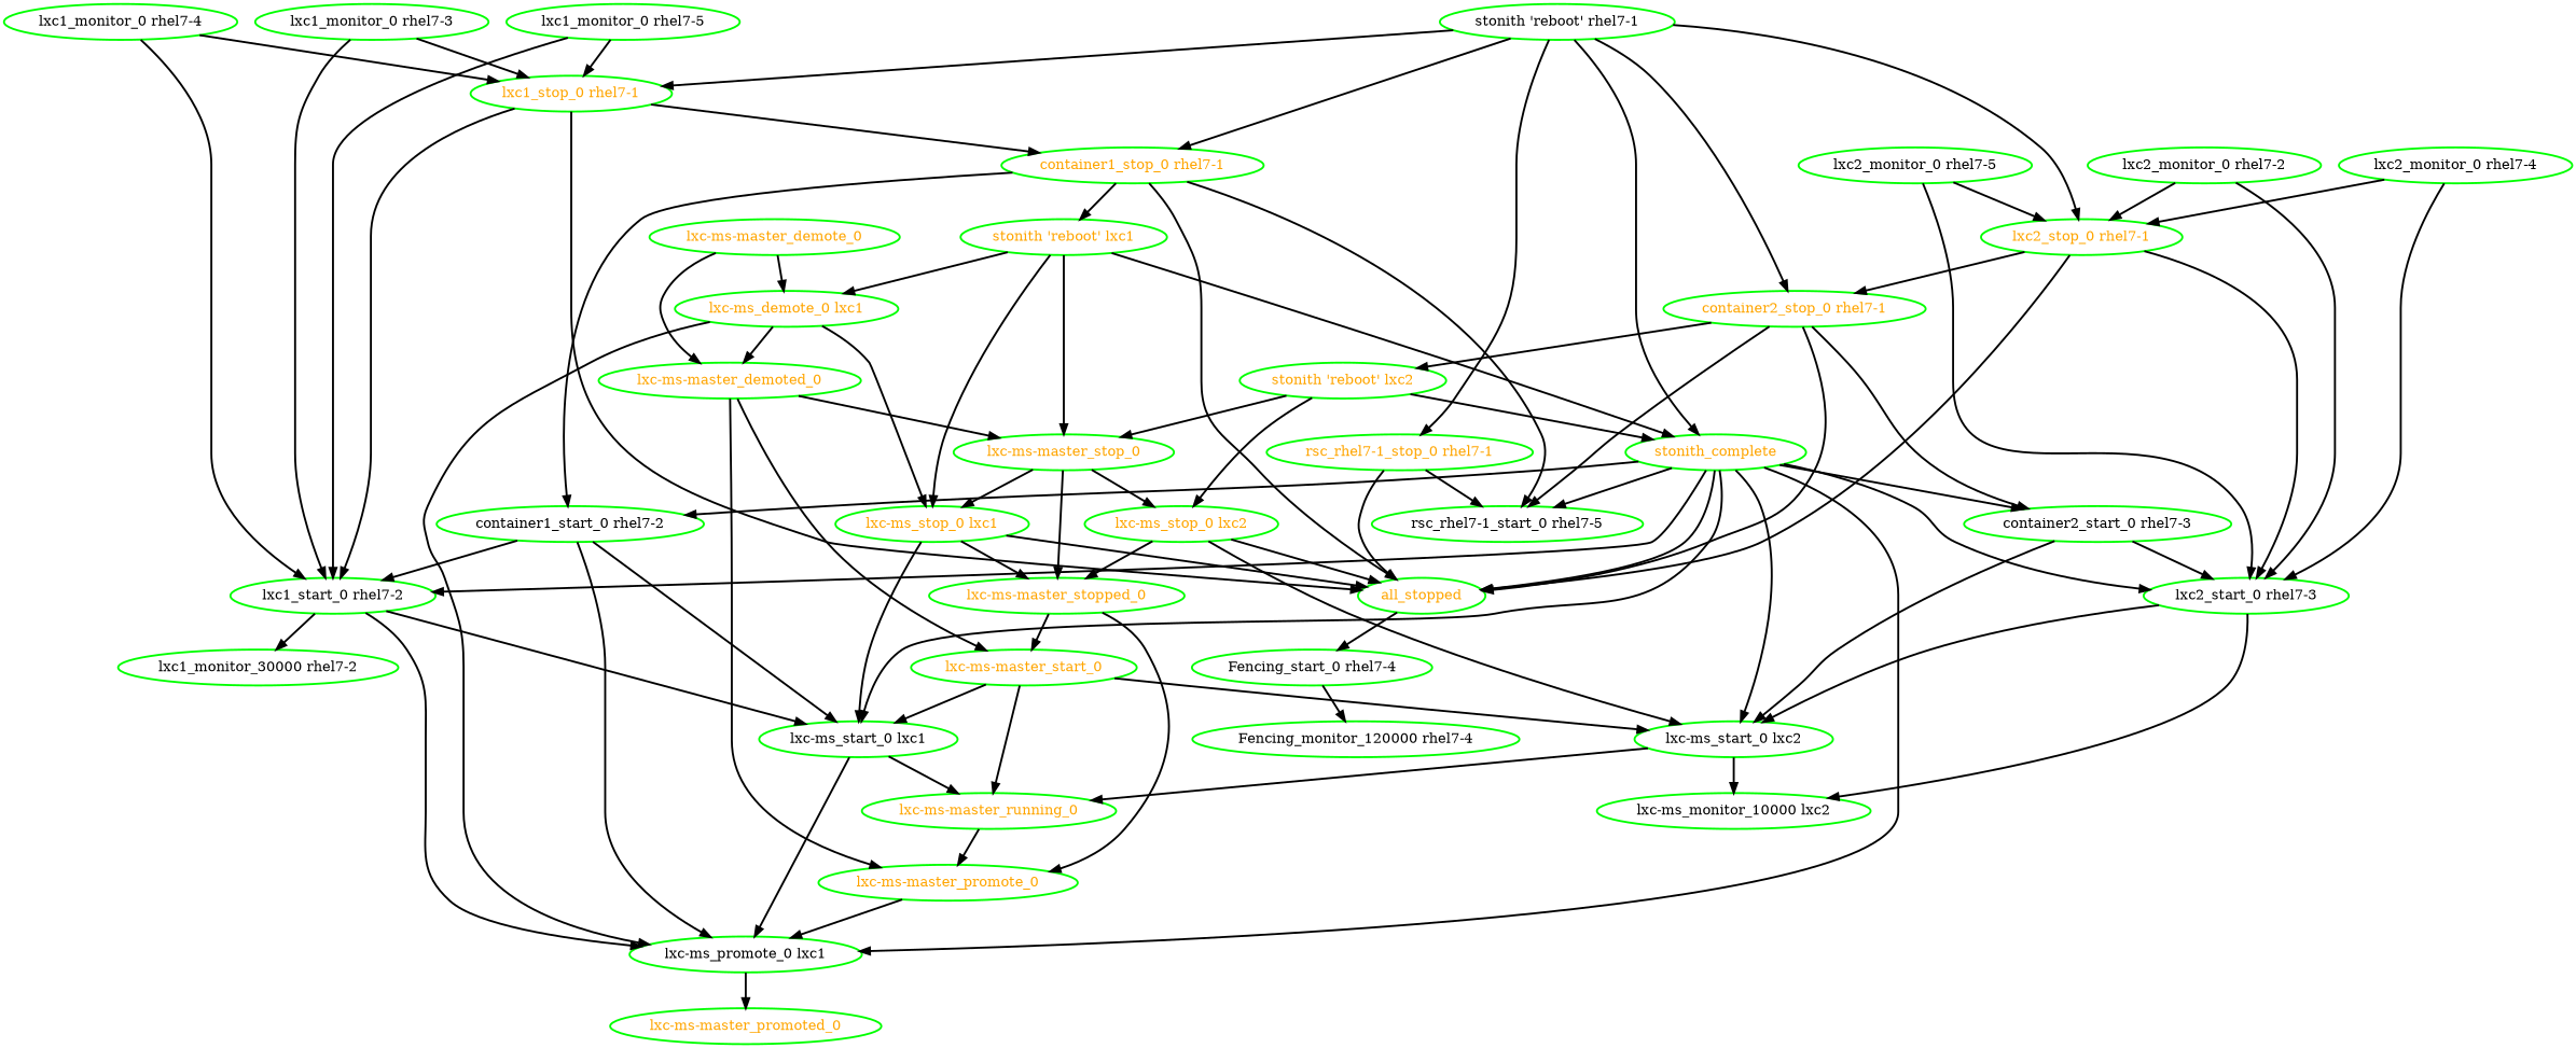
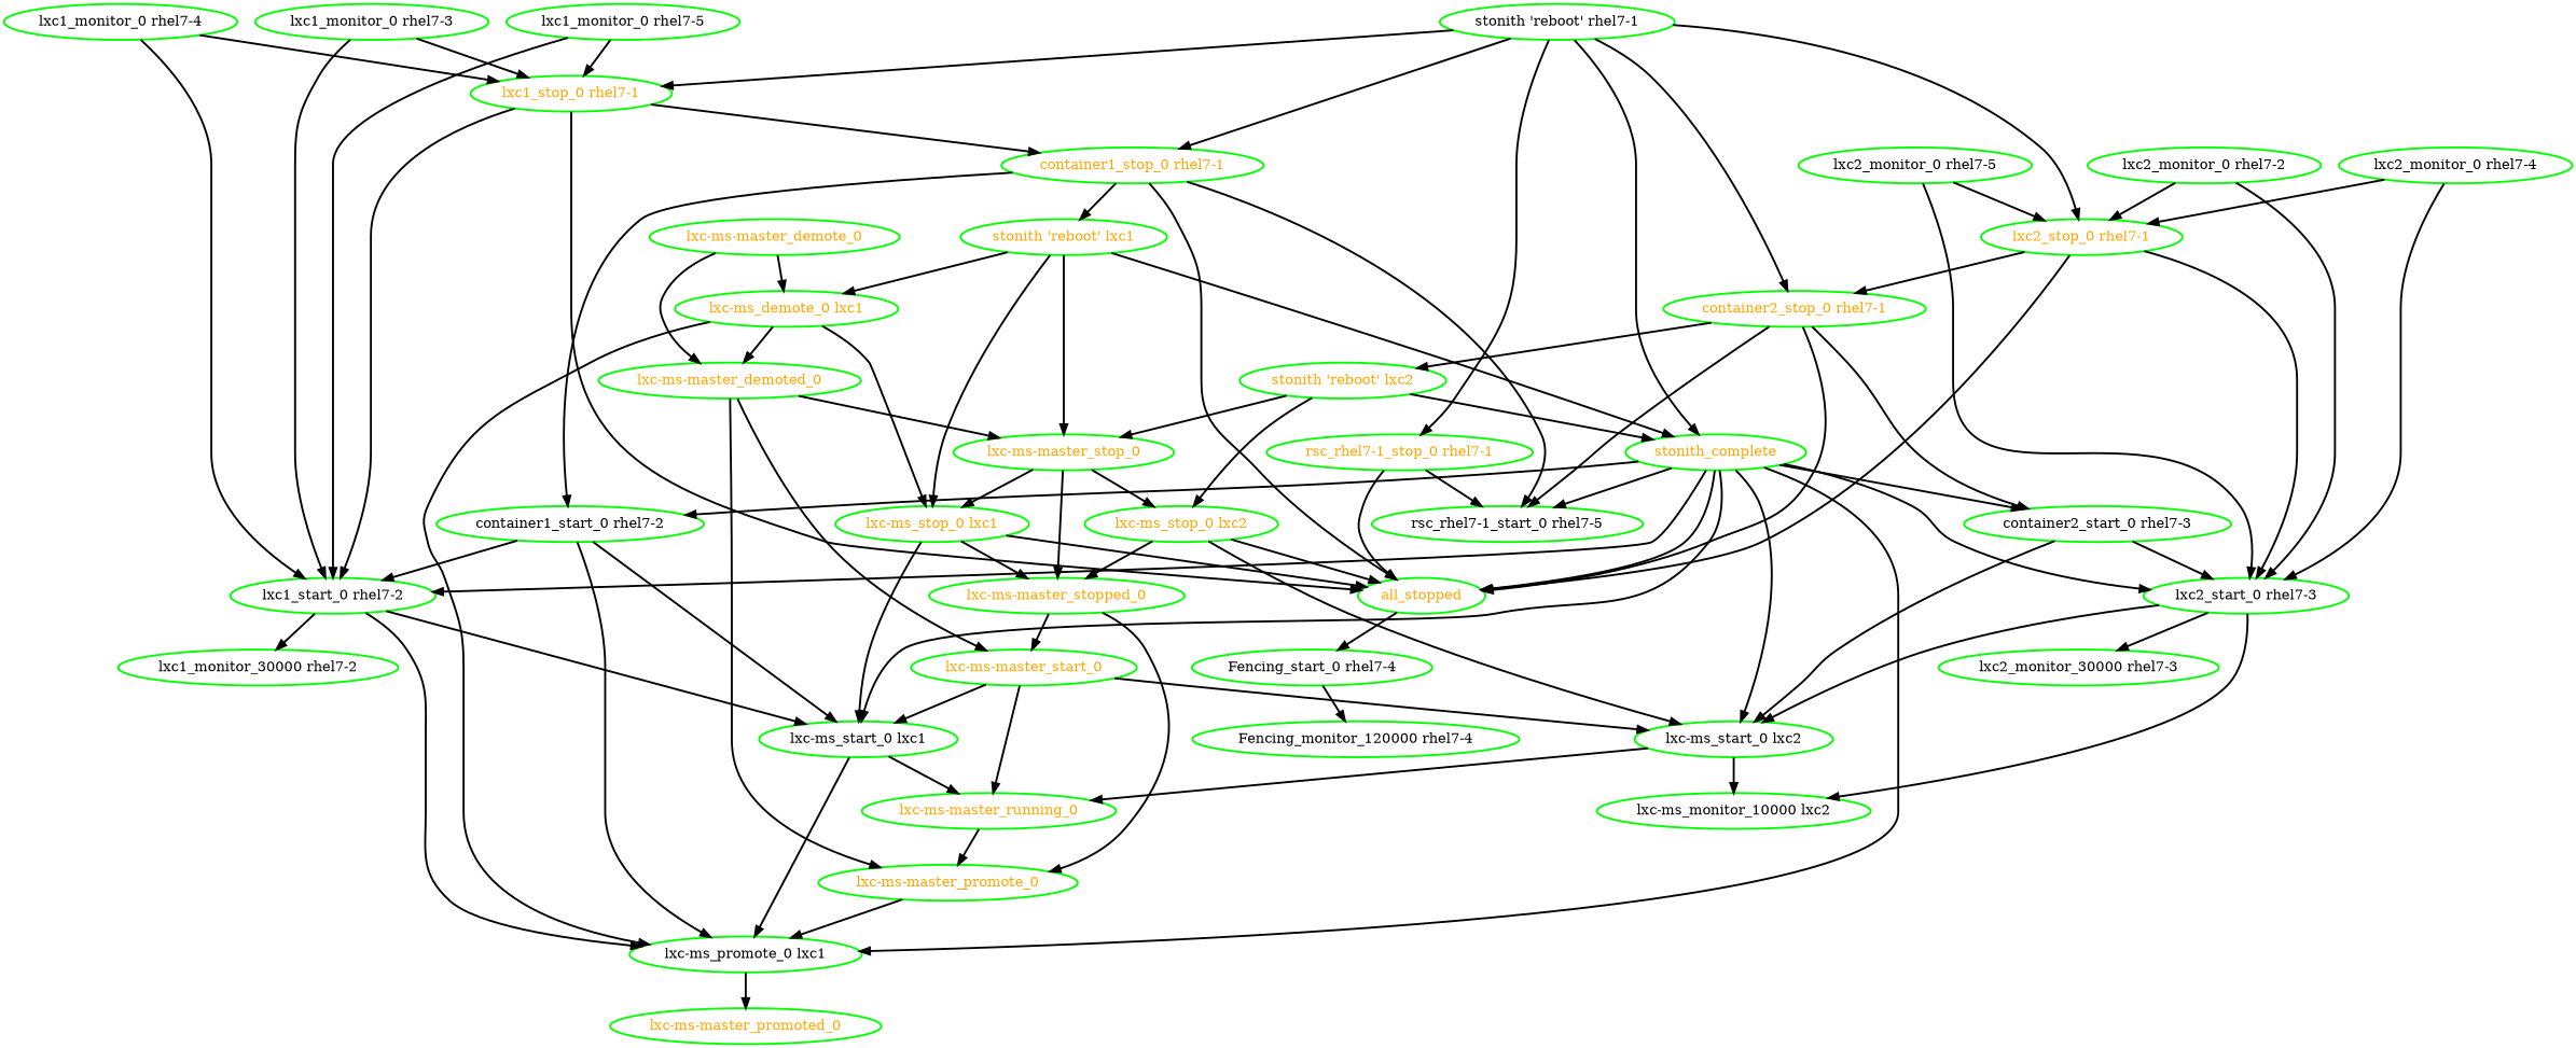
  digraph {
    node [color=green fontcolor=black style=bold]
    edge [style=bold]
    "Fencing_start_0 rhel7-4"
    "Fencing_monitor_120000 rhel7-4"
    all_stopped [fontcolor=orange]
    "container1_start_0 rhel7-2"
    "lxc-ms_promote_0 lxc1"
    "lxc-ms_start_0 lxc1"
    "lxc1_start_0 rhel7-2"
    "lxc-ms-master_promoted_0" [fontcolor=orange]
    "lxc-ms-master_running_0" [fontcolor=orange]
    "lxc1_monitor_30000 rhel7-2"
    "lxc-ms-master_promote_0" [fontcolor=orange]
    "container1_stop_0 rhel7-1" [fontcolor=orange]
    "rsc_rhel7-1_start_0 rhel7-5"
    "stonith 'reboot' lxc1" [fontcolor=orange]
    "lxc-ms_demote_0 lxc1" [fontcolor=orange]
    "lxc-ms-master_stop_0" [fontcolor=orange]
    "lxc-ms_stop_0 lxc1" [fontcolor=orange]
    stonith_complete [fontcolor=orange]
    "lxc-ms-master_demoted_0" [fontcolor=orange]
    "lxc-ms_stop_0 lxc2" [fontcolor=orange]
    "lxc-ms-master_stopped_0" [fontcolor=orange]
    "container2_start_0 rhel7-3"
    "lxc-ms_start_0 lxc2"
    "lxc2_start_0 rhel7-3"
    "lxc-ms_monitor_10000 lxc2"
+   "lxc2_monitor_30000 rhel7-3"
    "container2_stop_0 rhel7-1" [fontcolor=orange]
    "stonith 'reboot' lxc2" [fontcolor=orange]
    "lxc-ms-master_demote_0" [fontcolor=orange]
    "lxc-ms-master_start_0" [fontcolor=orange]
    "lxc1_monitor_0 rhel7-3"
    "lxc1_stop_0 rhel7-1" [fontcolor=orange]
    "lxc1_monitor_0 rhel7-4"
    "lxc1_monitor_0 rhel7-5"
    "lxc2_monitor_0 rhel7-2"
    "lxc2_stop_0 rhel7-1" [fontcolor=orange]
    "lxc2_monitor_0 rhel7-4"
    "lxc2_monitor_0 rhel7-5"
    "rsc_rhel7-1_stop_0 rhel7-1" [fontcolor=orange]
    "stonith 'reboot' rhel7-1"
    "Fencing_start_0 rhel7-4" -> "Fencing_monitor_120000 rhel7-4"
    all_stopped -> "Fencing_start_0 rhel7-4"
    "container1_start_0 rhel7-2" -> "lxc-ms_promote_0 lxc1"
    "container1_start_0 rhel7-2" -> "lxc-ms_start_0 lxc1"
    "container1_start_0 rhel7-2" -> "lxc1_start_0 rhel7-2"
    "lxc-ms_promote_0 lxc1" -> "lxc-ms-master_promoted_0"
    "lxc-ms_start_0 lxc1" -> "lxc-ms_promote_0 lxc1"
    "lxc-ms_start_0 lxc1" -> "lxc-ms-master_running_0"
    "lxc1_start_0 rhel7-2" -> "lxc-ms_promote_0 lxc1"
    "lxc1_start_0 rhel7-2" -> "lxc-ms_start_0 lxc1"
    "lxc1_start_0 rhel7-2" -> "lxc1_monitor_30000 rhel7-2"
    "lxc-ms-master_running_0" -> "lxc-ms-master_promote_0"
    "lxc-ms-master_promote_0" -> "lxc-ms_promote_0 lxc1"
    "container1_stop_0 rhel7-1" -> all_stopped
    "container1_stop_0 rhel7-1" -> "container1_start_0 rhel7-2"
    "container1_stop_0 rhel7-1" -> "rsc_rhel7-1_start_0 rhel7-5"
    "container1_stop_0 rhel7-1" -> "stonith 'reboot' lxc1"
    "stonith 'reboot' lxc1" -> "lxc-ms_demote_0 lxc1"
    "stonith 'reboot' lxc1" -> "lxc-ms-master_stop_0"
    "stonith 'reboot' lxc1" -> "lxc-ms_stop_0 lxc1"
    "stonith 'reboot' lxc1" -> stonith_complete
    "lxc-ms_demote_0 lxc1" -> "lxc-ms_promote_0 lxc1"
    "lxc-ms_demote_0 lxc1" -> "lxc-ms_stop_0 lxc1"
    "lxc-ms_demote_0 lxc1" -> "lxc-ms-master_demoted_0"
    "lxc-ms-master_stop_0" -> "lxc-ms_stop_0 lxc1"
    "lxc-ms-master_stop_0" -> "lxc-ms_stop_0 lxc2"
    "lxc-ms-master_stop_0" -> "lxc-ms-master_stopped_0"
    "lxc-ms_stop_0 lxc1" -> all_stopped
    "lxc-ms_stop_0 lxc1" -> "lxc-ms_start_0 lxc1"
    "lxc-ms_stop_0 lxc1" -> "lxc-ms-master_stopped_0"
    stonith_complete -> all_stopped
    stonith_complete -> "container1_start_0 rhel7-2"
    stonith_complete -> "lxc-ms_promote_0 lxc1"
    stonith_complete -> "lxc-ms_start_0 lxc1"
    stonith_complete -> "lxc1_start_0 rhel7-2"
    stonith_complete -> "rsc_rhel7-1_start_0 rhel7-5"
    stonith_complete -> "container2_start_0 rhel7-3"
    stonith_complete -> "lxc-ms_start_0 lxc2"
    stonith_complete -> "lxc2_start_0 rhel7-3"
    "lxc-ms-master_demoted_0" -> "lxc-ms-master_promote_0"
    "lxc-ms-master_demoted_0" -> "lxc-ms-master_stop_0"
    "lxc-ms-master_demoted_0" -> "lxc-ms-master_start_0"
    "lxc-ms_stop_0 lxc2" -> all_stopped
    "lxc-ms_stop_0 lxc2" -> "lxc-ms-master_stopped_0"
    "lxc-ms_stop_0 lxc2" -> "lxc-ms_start_0 lxc2"
    "lxc-ms-master_stopped_0" -> "lxc-ms-master_promote_0"
    "lxc-ms-master_stopped_0" -> "lxc-ms-master_start_0"
    "container2_start_0 rhel7-3" -> "lxc-ms_start_0 lxc2"
    "container2_start_0 rhel7-3" -> "lxc2_start_0 rhel7-3"
    "lxc-ms_start_0 lxc2" -> "lxc-ms-master_running_0"
    "lxc-ms_start_0 lxc2" -> "lxc-ms_monitor_10000 lxc2"
    "lxc2_start_0 rhel7-3" -> "lxc-ms_start_0 lxc2"
    "lxc2_start_0 rhel7-3" -> "lxc-ms_monitor_10000 lxc2"
+   "lxc2_start_0 rhel7-3" -> "lxc2_monitor_30000 rhel7-3"
    "container2_stop_0 rhel7-1" -> all_stopped
    "container2_stop_0 rhel7-1" -> "rsc_rhel7-1_start_0 rhel7-5"
    "container2_stop_0 rhel7-1" -> "container2_start_0 rhel7-3"
    "container2_stop_0 rhel7-1" -> "stonith 'reboot' lxc2"
    "stonith 'reboot' lxc2" -> "lxc-ms-master_stop_0"
    "stonith 'reboot' lxc2" -> stonith_complete
    "stonith 'reboot' lxc2" -> "lxc-ms_stop_0 lxc2"
    "lxc-ms-master_demote_0" -> "lxc-ms_demote_0 lxc1"
    "lxc-ms-master_demote_0" -> "lxc-ms-master_demoted_0"
    "lxc-ms-master_start_0" -> "lxc-ms_start_0 lxc1"
    "lxc-ms-master_start_0" -> "lxc-ms-master_running_0"
    "lxc-ms-master_start_0" -> "lxc-ms_start_0 lxc2"
    "lxc1_monitor_0 rhel7-3" -> "lxc1_start_0 rhel7-2"
    "lxc1_monitor_0 rhel7-3" -> "lxc1_stop_0 rhel7-1"
    "lxc1_stop_0 rhel7-1" -> all_stopped
    "lxc1_stop_0 rhel7-1" -> "lxc1_start_0 rhel7-2"
    "lxc1_stop_0 rhel7-1" -> "container1_stop_0 rhel7-1"
    "lxc1_monitor_0 rhel7-4" -> "lxc1_start_0 rhel7-2"
    "lxc1_monitor_0 rhel7-4" -> "lxc1_stop_0 rhel7-1"
    "lxc1_monitor_0 rhel7-5" -> "lxc1_start_0 rhel7-2"
    "lxc1_monitor_0 rhel7-5" -> "lxc1_stop_0 rhel7-1"
    "lxc2_monitor_0 rhel7-2" -> "lxc2_start_0 rhel7-3"
    "lxc2_monitor_0 rhel7-2" -> "lxc2_stop_0 rhel7-1"
    "lxc2_stop_0 rhel7-1" -> all_stopped
    "lxc2_stop_0 rhel7-1" -> "lxc2_start_0 rhel7-3"
    "lxc2_stop_0 rhel7-1" -> "container2_stop_0 rhel7-1"
    "lxc2_monitor_0 rhel7-4" -> "lxc2_start_0 rhel7-3"
    "lxc2_monitor_0 rhel7-4" -> "lxc2_stop_0 rhel7-1"
    "lxc2_monitor_0 rhel7-5" -> "lxc2_start_0 rhel7-3"
    "lxc2_monitor_0 rhel7-5" -> "lxc2_stop_0 rhel7-1"
    "rsc_rhel7-1_stop_0 rhel7-1" -> all_stopped
    "rsc_rhel7-1_stop_0 rhel7-1" -> "rsc_rhel7-1_start_0 rhel7-5"
    "stonith 'reboot' rhel7-1" -> "container1_stop_0 rhel7-1"
    "stonith 'reboot' rhel7-1" -> stonith_complete
    "stonith 'reboot' rhel7-1" -> "container2_stop_0 rhel7-1"
    "stonith 'reboot' rhel7-1" -> "lxc1_stop_0 rhel7-1"
    "stonith 'reboot' rhel7-1" -> "lxc2_stop_0 rhel7-1"
    "stonith 'reboot' rhel7-1" -> "rsc_rhel7-1_stop_0 rhel7-1"
  }
